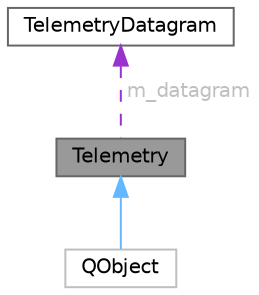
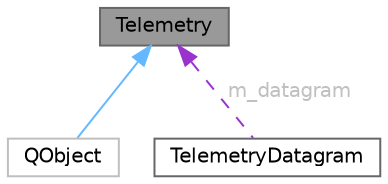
  digraph {
    node [color=gray40 fillcolor=white fontname=Helvetica fontsize=10 shape=box style=filled]
    edge [dir=back fontname=Helvetica fontsize=10 labelfontname=Helvetica labelfontsize=10]
    n1 [fillcolor=grey60 fontcolor=black height=0.2 label=Telemetry width=0.4]
    n2 [color=grey75 height=0.2 label=QObject width=0.4]
    n3 [height=0.2 label=TelemetryDatagram width=0.4]
    n1 -> n2 [color=steelblue1 style=solid]
-   n3 -> n1 [color=darkorchid3 fontcolor=grey label=" m_datagram" style=dashed]
+   n1 -> n3 [color=darkorchid3 fontcolor=grey label=" m_datagram" style=dashed]
  }
